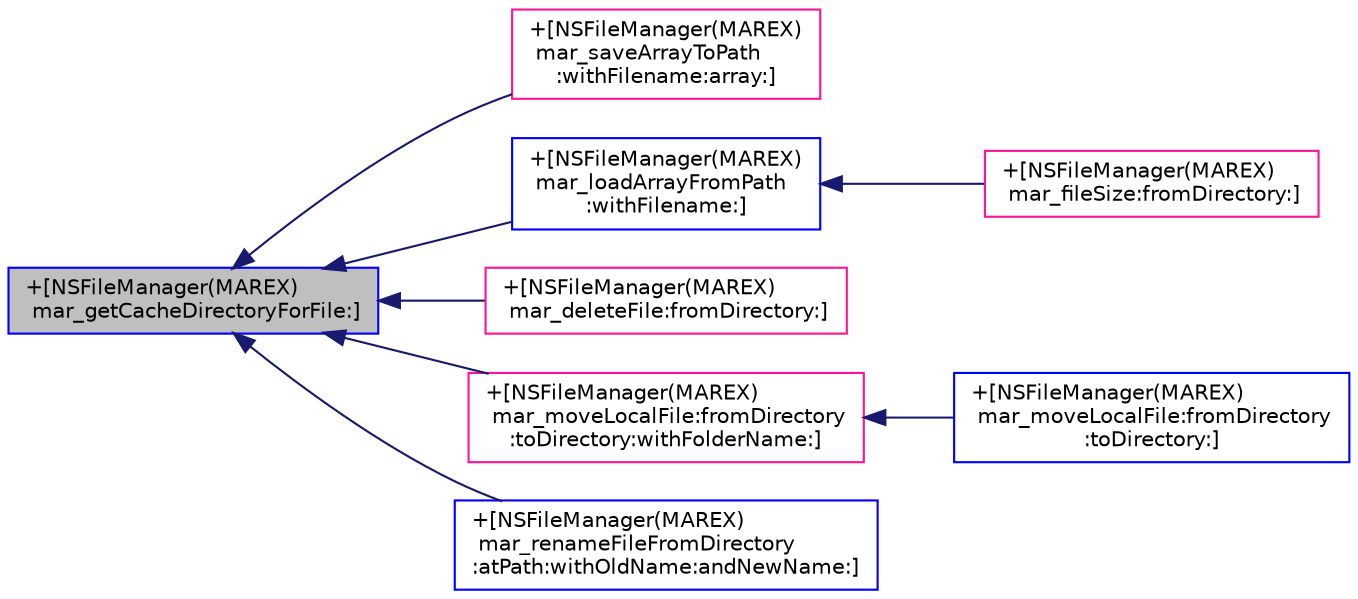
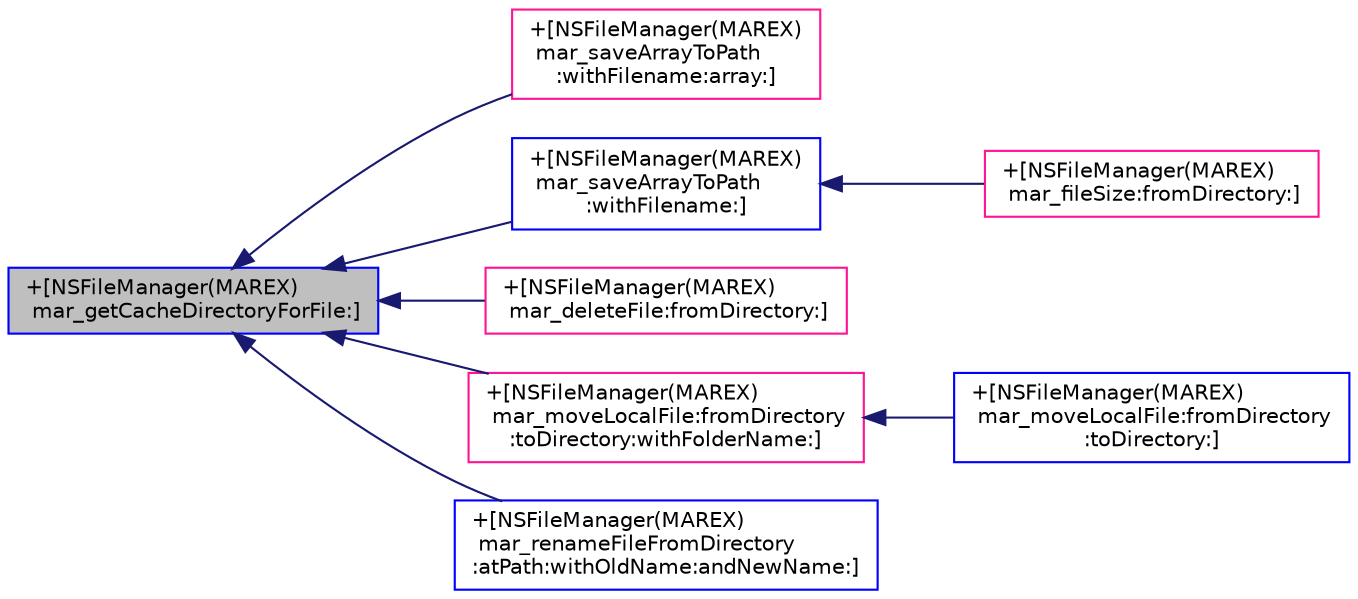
  digraph {
    rankdir=LR
    node [color=blue fillcolor=white fontname=Helvetica fontsize=10 shape=record style=filled]
    edge [color=midnightblue dir=back fontname=Helvetica fontsize=10 labelfontname=Helvetica labelfontsize=10 style=solid]
    n1 [fillcolor=grey75 fontcolor=black height=0.2 label="+[NSFileManager(MAREX)\l mar_getCacheDirectoryForFile:]" width=0.4]
    n2 [color=deeppink height=0.2 label="+[NSFileManager(MAREX)\l mar_saveArrayToPath\l:withFilename:array:]" width=0.4]
-   n3 [height=0.2 label="+[NSFileManager(MAREX)\l mar_loadArrayFromPath\l:withFilename:]" width=0.4]
+   n3 [height=0.2 label="+[NSFileManager(MAREX)\l mar_saveArrayToPath\l:withFilename:]" width=0.4]
    n4 [color=deeppink height=0.2 label="+[NSFileManager(MAREX)\l mar_deleteFile:fromDirectory:]" width=0.4]
    n5 [color=deeppink height=0.2 label="+[NSFileManager(MAREX)\l mar_moveLocalFile:fromDirectory\l:toDirectory:withFolderName:]" width=0.4]
    n6 [height=0.2 label="+[NSFileManager(MAREX)\l mar_renameFileFromDirectory\l:atPath:withOldName:andNewName:]" width=0.4]
    n7 [color=deeppink height=0.2 label="+[NSFileManager(MAREX)\l mar_fileSize:fromDirectory:]" width=0.4]
    n8 [height=0.2 label="+[NSFileManager(MAREX)\l mar_moveLocalFile:fromDirectory\l:toDirectory:]" width=0.4]
    n1 -> n2
    n1 -> n3
    n1 -> n4
    n1 -> n5
    n1 -> n6
    n3 -> n7
    n5 -> n8
  }
